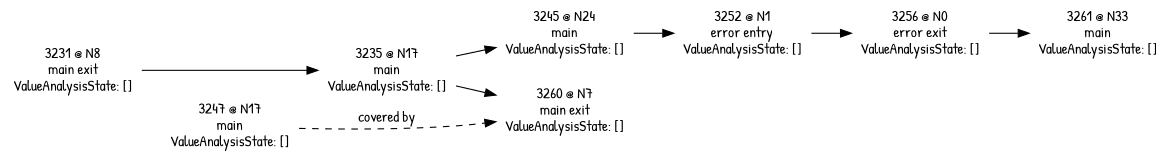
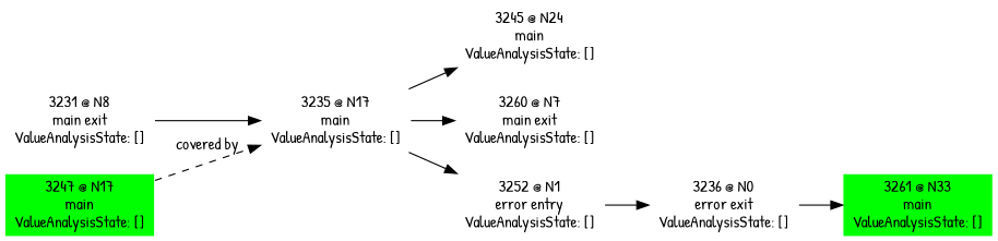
  digraph {
    fontname="Patrick Hand"
    rankdir=LR
    node [color=white fontname="Patrick Hand" shape=box style=filled]
    edge [fontname="Patrick Hand"]
    n1 [label="3231 @ N8\nmain exit\nValueAnalysisState: []\n"]
    n2 [label="3235 @ N17\nmain\nValueAnalysisState: []\n"]
    n3 [fillcolor=white label="3245 @ N24\nmain\nValueAnalysisState: []\n"]
    n4 [label="3260 @ N7\nmain exit\nValueAnalysisState: []\n"]
    n5 [label="3252 @ N1\nerror entry\nValueAnalysisState: []\n"]
-   n6 [fillcolor=white label="3247 @ N17\nmain\nValueAnalysisState: []\n"]
-   n7 [label="3256 @ N0\nerror exit\nValueAnalysisState: []\n"]
-   n8 [fillcolor=white label="3261 @ N33\nmain\nValueAnalysisState: []\n"]
+   n6 [fillcolor=green label="3247 @ N17\nmain\nValueAnalysisState: []\n"]
+   n7 [label="3236 @ N0\nerror exit\nValueAnalysisState: []\n"]
+   n8 [fillcolor=green label="3261 @ N33\nmain\nValueAnalysisState: []\n"]
    n1 -> n2
    n2 -> n3
    n2 -> n4
-   n3 -> n5
+   n2 -> n5
    n5 -> n7
-   n6 -> n4 [label="covered by" style=dashed weight=0]
+   n6 -> n2 [label="covered by" style=dashed weight=0]
    n7 -> n8
  }
